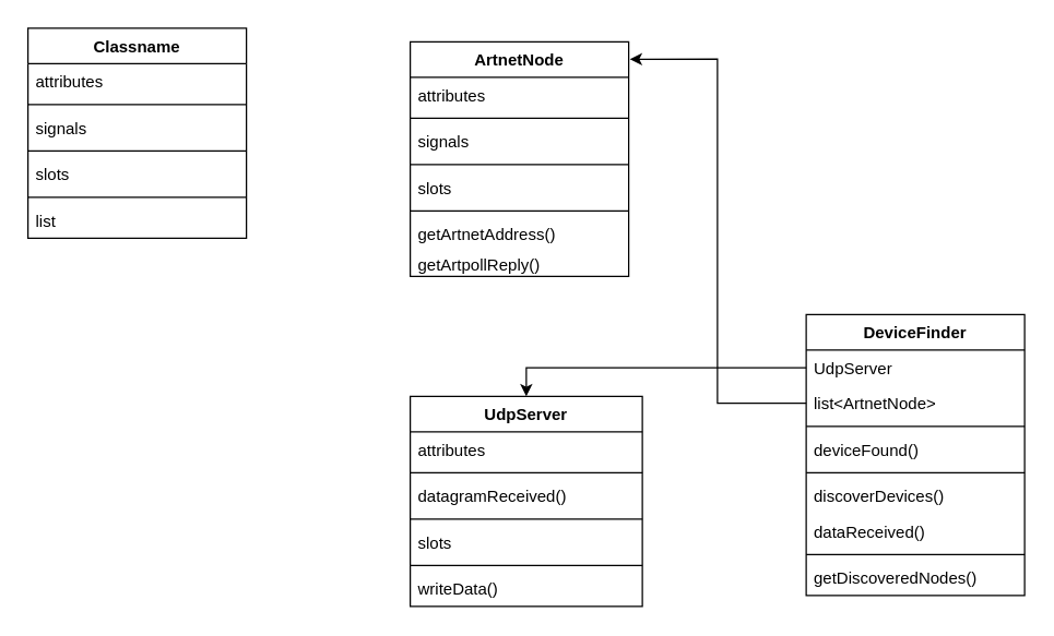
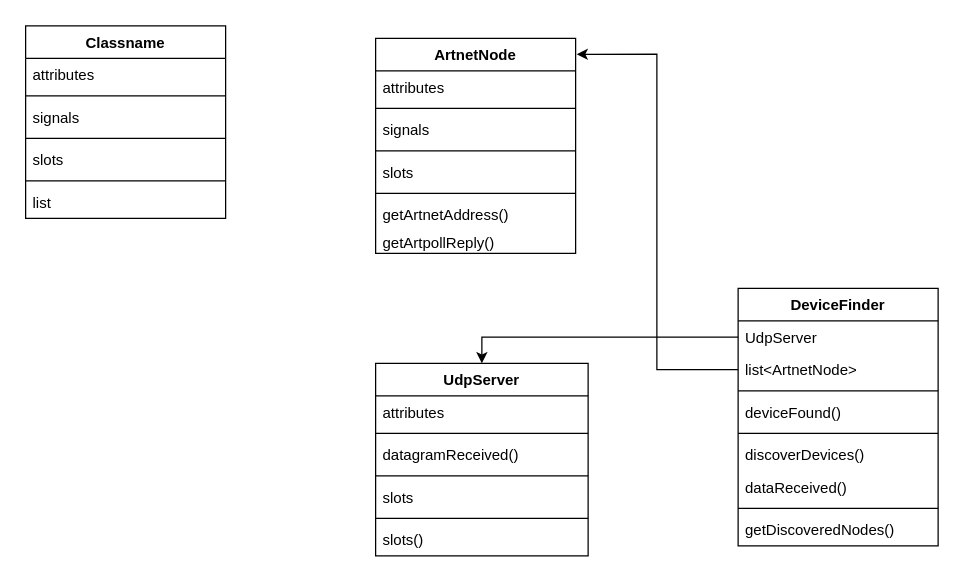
  <mxCell id="0" />
  <mxCell id="1" parent="0" />
  <mxCell id="2" value="Classname" style="swimlane;fontStyle=1;align=center;verticalAlign=top;childLayout=stackLayout;horizontal=1;startSize=26;horizontalStack=0;resizeParent=1;resizeParentMax=0;resizeLast=0;collapsible=1;marginBottom=0;" parent="1" vertex="1"><mxGeometry x="20" y="20" width="160" height="154" as="geometry" /></mxCell>
  <mxCell id="3" value="attributes" style="text;strokeColor=none;fillColor=none;align=left;verticalAlign=top;spacingLeft=4;spacingRight=4;overflow=hidden;rotatable=0;points=[[0,0.5],[1,0.5]];portConstraint=eastwest;" parent="2" vertex="1"><mxGeometry y="26" width="160" height="26" as="geometry" /></mxCell>
  <mxCell id="4" value="" style="line;strokeWidth=1;fillColor=none;align=left;verticalAlign=middle;spacingTop=-1;spacingLeft=3;spacingRight=3;rotatable=0;labelPosition=right;points=[];portConstraint=eastwest;strokeColor=inherit;" parent="2" vertex="1"><mxGeometry y="52" width="160" height="8" as="geometry" /></mxCell>
  <mxCell id="5" value="signals" style="text;strokeColor=none;fillColor=none;align=left;verticalAlign=top;spacingLeft=4;spacingRight=4;overflow=hidden;rotatable=0;points=[[0,0.5],[1,0.5]];portConstraint=eastwest;" parent="2" vertex="1"><mxGeometry y="60" width="160" height="26" as="geometry" /></mxCell>
  <mxCell id="6" value="" style="line;strokeWidth=1;fillColor=none;align=left;verticalAlign=middle;spacingTop=-1;spacingLeft=3;spacingRight=3;rotatable=0;labelPosition=right;points=[];portConstraint=eastwest;strokeColor=inherit;" parent="2" vertex="1"><mxGeometry y="86" width="160" height="8" as="geometry" /></mxCell>
  <mxCell id="7" value="slots" style="text;strokeColor=none;fillColor=none;align=left;verticalAlign=top;spacingLeft=4;spacingRight=4;overflow=hidden;rotatable=0;points=[[0,0.5],[1,0.5]];portConstraint=eastwest;" parent="2" vertex="1"><mxGeometry y="94" width="160" height="26" as="geometry" /></mxCell>
  <mxCell id="8" value="" style="line;strokeWidth=1;fillColor=none;align=left;verticalAlign=middle;spacingTop=-1;spacingLeft=3;spacingRight=3;rotatable=0;labelPosition=right;points=[];portConstraint=eastwest;strokeColor=inherit;" parent="2" vertex="1"><mxGeometry y="120" width="160" height="8" as="geometry" /></mxCell>
  <mxCell id="9" value="list" style="text;strokeColor=none;fillColor=none;align=left;verticalAlign=top;spacingLeft=4;spacingRight=4;overflow=hidden;rotatable=0;points=[[0,0.5],[1,0.5]];portConstraint=eastwest;" parent="2" vertex="1"><mxGeometry y="128" width="160" height="26" as="geometry" /></mxCell>
  <mxCell id="10" value="ArtnetNode" style="swimlane;fontStyle=1;align=center;verticalAlign=top;childLayout=stackLayout;horizontal=1;startSize=26;horizontalStack=0;resizeParent=1;resizeParentMax=0;resizeLast=0;collapsible=1;marginBottom=0;" parent="1" vertex="1"><mxGeometry x="300" y="30" width="160" height="172" as="geometry" /></mxCell>
  <mxCell id="11" value="attributes" style="text;strokeColor=none;fillColor=none;align=left;verticalAlign=top;spacingLeft=4;spacingRight=4;overflow=hidden;rotatable=0;points=[[0,0.5],[1,0.5]];portConstraint=eastwest;" parent="10" vertex="1"><mxGeometry y="26" width="160" height="26" as="geometry" /></mxCell>
  <mxCell id="12" value="" style="line;strokeWidth=1;fillColor=none;align=left;verticalAlign=middle;spacingTop=-1;spacingLeft=3;spacingRight=3;rotatable=0;labelPosition=right;points=[];portConstraint=eastwest;strokeColor=inherit;" parent="10" vertex="1"><mxGeometry y="52" width="160" height="8" as="geometry" /></mxCell>
  <mxCell id="13" value="signals" style="text;strokeColor=none;fillColor=none;align=left;verticalAlign=top;spacingLeft=4;spacingRight=4;overflow=hidden;rotatable=0;points=[[0,0.5],[1,0.5]];portConstraint=eastwest;" parent="10" vertex="1"><mxGeometry y="60" width="160" height="26" as="geometry" /></mxCell>
  <mxCell id="14" value="" style="line;strokeWidth=1;fillColor=none;align=left;verticalAlign=middle;spacingTop=-1;spacingLeft=3;spacingRight=3;rotatable=0;labelPosition=right;points=[];portConstraint=eastwest;strokeColor=inherit;" parent="10" vertex="1"><mxGeometry y="86" width="160" height="8" as="geometry" /></mxCell>
  <mxCell id="15" value="slots" style="text;strokeColor=none;fillColor=none;align=left;verticalAlign=top;spacingLeft=4;spacingRight=4;overflow=hidden;rotatable=0;points=[[0,0.5],[1,0.5]];portConstraint=eastwest;" parent="10" vertex="1"><mxGeometry y="94" width="160" height="26" as="geometry" /></mxCell>
  <mxCell id="16" value="" style="line;strokeWidth=1;fillColor=none;align=left;verticalAlign=middle;spacingTop=-1;spacingLeft=3;spacingRight=3;rotatable=0;labelPosition=right;points=[];portConstraint=eastwest;strokeColor=inherit;" parent="10" vertex="1"><mxGeometry y="120" width="160" height="8" as="geometry" /></mxCell>
  <mxCell id="17" value="getArtnetAddress()&#10;" style="text;strokeColor=none;fillColor=none;align=left;verticalAlign=top;spacingLeft=4;spacingRight=4;overflow=hidden;rotatable=0;points=[[0,0.5],[1,0.5]];portConstraint=eastwest;" parent="10" vertex="1"><mxGeometry y="128" width="160" height="22" as="geometry" /></mxCell>
  <mxCell id="18" value="getArtpollReply()" style="text;strokeColor=none;fillColor=none;align=left;verticalAlign=top;spacingLeft=4;spacingRight=4;overflow=hidden;rotatable=0;points=[[0,0.5],[1,0.5]];portConstraint=eastwest;" parent="10" vertex="1"><mxGeometry y="150" width="160" height="22" as="geometry" /></mxCell>
  <mxCell id="19" value="UdpServer" style="swimlane;fontStyle=1;align=center;verticalAlign=top;childLayout=stackLayout;horizontal=1;startSize=26;horizontalStack=0;resizeParent=1;resizeParentMax=0;resizeLast=0;collapsible=1;marginBottom=0;" parent="1" vertex="1"><mxGeometry x="300" y="290" width="170" height="154" as="geometry" /></mxCell>
  <mxCell id="20" value="attributes" style="text;strokeColor=none;fillColor=none;align=left;verticalAlign=top;spacingLeft=4;spacingRight=4;overflow=hidden;rotatable=0;points=[[0,0.5],[1,0.5]];portConstraint=eastwest;" parent="19" vertex="1"><mxGeometry y="26" width="170" height="26" as="geometry" /></mxCell>
  <mxCell id="21" value="" style="line;strokeWidth=1;fillColor=none;align=left;verticalAlign=middle;spacingTop=-1;spacingLeft=3;spacingRight=3;rotatable=0;labelPosition=right;points=[];portConstraint=eastwest;strokeColor=inherit;" parent="19" vertex="1"><mxGeometry y="52" width="170" height="8" as="geometry" /></mxCell>
  <mxCell id="22" value="datagramReceived()" style="text;strokeColor=none;fillColor=none;align=left;verticalAlign=top;spacingLeft=4;spacingRight=4;overflow=hidden;rotatable=0;points=[[0,0.5],[1,0.5]];portConstraint=eastwest;" parent="19" vertex="1"><mxGeometry y="60" width="170" height="26" as="geometry" /></mxCell>
  <mxCell id="23" value="" style="line;strokeWidth=1;fillColor=none;align=left;verticalAlign=middle;spacingTop=-1;spacingLeft=3;spacingRight=3;rotatable=0;labelPosition=right;points=[];portConstraint=eastwest;strokeColor=inherit;" parent="19" vertex="1"><mxGeometry y="86" width="170" height="8" as="geometry" /></mxCell>
  <mxCell id="24" value="slots" style="text;strokeColor=none;fillColor=none;align=left;verticalAlign=top;spacingLeft=4;spacingRight=4;overflow=hidden;rotatable=0;points=[[0,0.5],[1,0.5]];portConstraint=eastwest;" parent="19" vertex="1"><mxGeometry y="94" width="170" height="26" as="geometry" /></mxCell>
  <mxCell id="25" value="" style="line;strokeWidth=1;fillColor=none;align=left;verticalAlign=middle;spacingTop=-1;spacingLeft=3;spacingRight=3;rotatable=0;labelPosition=right;points=[];portConstraint=eastwest;strokeColor=inherit;" parent="19" vertex="1"><mxGeometry y="120" width="170" height="8" as="geometry" /></mxCell>
- <mxCell id="26" value="writeData()" style="text;strokeColor=none;fillColor=none;align=left;verticalAlign=top;spacingLeft=4;spacingRight=4;overflow=hidden;rotatable=0;points=[[0,0.5],[1,0.5]];portConstraint=eastwest;" parent="19" vertex="1"><mxGeometry y="128" width="170" height="26" as="geometry" /></mxCell>
+ <mxCell id="26" value="slots()" style="text;strokeColor=none;fillColor=none;align=left;verticalAlign=top;spacingLeft=4;spacingRight=4;overflow=hidden;rotatable=0;points=[[0,0.5],[1,0.5]];portConstraint=eastwest;" parent="19" vertex="1"><mxGeometry y="128" width="170" height="26" as="geometry" /></mxCell>
  <mxCell id="27" value="DeviceFinder" style="swimlane;fontStyle=1;align=center;verticalAlign=top;childLayout=stackLayout;horizontal=1;startSize=26;horizontalStack=0;resizeParent=1;resizeParentMax=0;resizeLast=0;collapsible=1;marginBottom=0;" parent="1" vertex="1"><mxGeometry x="590" y="230" width="160" height="206" as="geometry" /></mxCell>
  <mxCell id="28" value="UdpServer" style="text;strokeColor=none;fillColor=none;align=left;verticalAlign=top;spacingLeft=4;spacingRight=4;overflow=hidden;rotatable=0;points=[[0,0.5],[1,0.5]];portConstraint=eastwest;" parent="27" vertex="1"><mxGeometry y="26" width="160" height="26" as="geometry" /></mxCell>
  <mxCell id="29" value="list&lt;ArtnetNode&gt;" style="text;strokeColor=none;fillColor=none;align=left;verticalAlign=top;spacingLeft=4;spacingRight=4;overflow=hidden;rotatable=0;points=[[0,0.5],[1,0.5]];portConstraint=eastwest;" vertex="1" parent="27"><mxGeometry y="52" width="160" height="26" as="geometry" /></mxCell>
  <mxCell id="30" value="" style="line;strokeWidth=1;fillColor=none;align=left;verticalAlign=middle;spacingTop=-1;spacingLeft=3;spacingRight=3;rotatable=0;labelPosition=right;points=[];portConstraint=eastwest;strokeColor=inherit;" parent="27" vertex="1"><mxGeometry y="78" width="160" height="8" as="geometry" /></mxCell>
  <mxCell id="31" value="deviceFound()" style="text;strokeColor=none;fillColor=none;align=left;verticalAlign=top;spacingLeft=4;spacingRight=4;overflow=hidden;rotatable=0;points=[[0,0.5],[1,0.5]];portConstraint=eastwest;" parent="27" vertex="1"><mxGeometry y="86" width="160" height="26" as="geometry" /></mxCell>
  <mxCell id="32" value="" style="line;strokeWidth=1;fillColor=none;align=left;verticalAlign=middle;spacingTop=-1;spacingLeft=3;spacingRight=3;rotatable=0;labelPosition=right;points=[];portConstraint=eastwest;strokeColor=inherit;" parent="27" vertex="1"><mxGeometry y="112" width="160" height="8" as="geometry" /></mxCell>
  <mxCell id="33" value="discoverDevices()" style="text;strokeColor=none;fillColor=none;align=left;verticalAlign=top;spacingLeft=4;spacingRight=4;overflow=hidden;rotatable=0;points=[[0,0.5],[1,0.5]];portConstraint=eastwest;" parent="27" vertex="1"><mxGeometry y="120" width="160" height="26" as="geometry" /></mxCell>
  <mxCell id="34" value="dataReceived()" style="text;strokeColor=none;fillColor=none;align=left;verticalAlign=top;spacingLeft=4;spacingRight=4;overflow=hidden;rotatable=0;points=[[0,0.5],[1,0.5]];portConstraint=eastwest;" parent="27" vertex="1"><mxGeometry y="146" width="160" height="26" as="geometry" /></mxCell>
  <mxCell id="35" value="" style="line;strokeWidth=1;fillColor=none;align=left;verticalAlign=middle;spacingTop=-1;spacingLeft=3;spacingRight=3;rotatable=0;labelPosition=right;points=[];portConstraint=eastwest;strokeColor=inherit;" parent="27" vertex="1"><mxGeometry y="172" width="160" height="8" as="geometry" /></mxCell>
  <mxCell id="36" value="getDiscoveredNodes()" style="text;strokeColor=none;fillColor=none;align=left;verticalAlign=top;spacingLeft=4;spacingRight=4;overflow=hidden;rotatable=0;points=[[0,0.5],[1,0.5]];portConstraint=eastwest;" parent="27" vertex="1"><mxGeometry y="180" width="160" height="26" as="geometry" /></mxCell>
  <mxCell id="37" style="edgeStyle=orthogonalEdgeStyle;rounded=0;orthogonalLoop=1;jettySize=auto;html=1;entryX=0.5;entryY=0;entryDx=0;entryDy=0;" parent="1" source="28" target="19" edge="1"><mxGeometry relative="1" as="geometry" /></mxCell>
  <mxCell id="38" style="edgeStyle=orthogonalEdgeStyle;rounded=0;orthogonalLoop=1;jettySize=auto;html=1;entryX=1.005;entryY=0.074;entryDx=0;entryDy=0;entryPerimeter=0;" edge="1" parent="1" source="29" target="10"><mxGeometry relative="1" as="geometry" /></mxCell>
